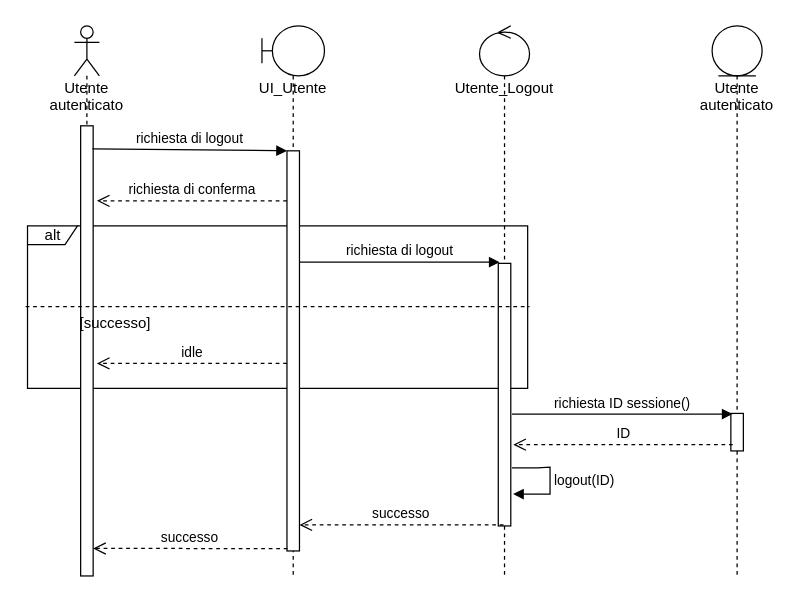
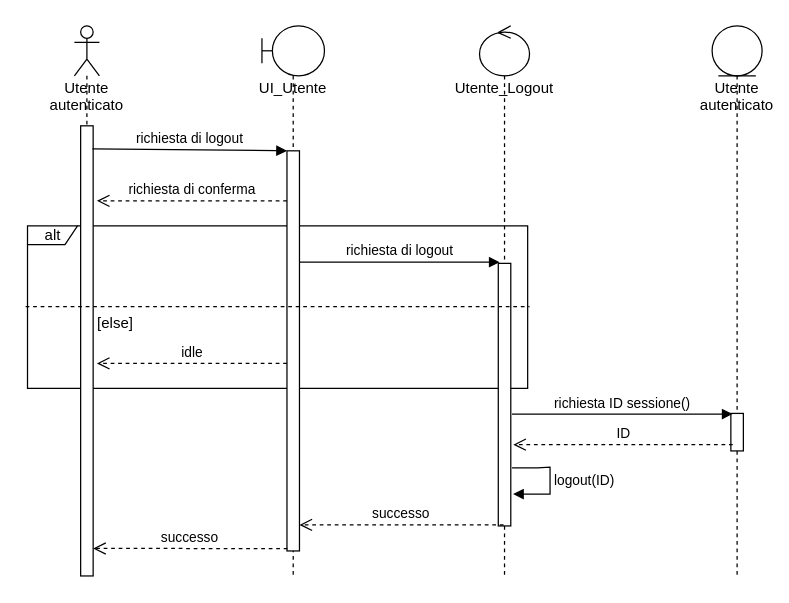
  <mxCell id="0" />
  <mxCell id="1" parent="0" />
  <mxCell id="2" value="alt" style="shape=umlFrame;whiteSpace=wrap;html=1;width=40;height=15;fillColor=none;" vertex="1" parent="1"><mxGeometry x="21.5" y="180" width="400" height="130" as="geometry" /></mxCell>
  <mxCell id="3" value="UI_Utente" style="shape=umlLifeline;participant=umlBoundary;perimeter=lifelinePerimeter;whiteSpace=wrap;html=1;container=1;collapsible=0;recursiveResize=0;verticalAlign=top;spacingTop=36;outlineConnect=0;" vertex="1" parent="1"><mxGeometry x="209" y="20" width="50" height="440" as="geometry" /></mxCell>
  <mxCell id="4" value="" style="html=1;points=[];perimeter=orthogonalPerimeter;" vertex="1" parent="3"><mxGeometry x="20" y="100" width="10" height="320" as="geometry" /></mxCell>
  <mxCell id="5" value="Utente_Logout&lt;br&gt;" style="shape=umlLifeline;participant=umlControl;perimeter=lifelinePerimeter;whiteSpace=wrap;html=1;container=1;collapsible=0;recursiveResize=0;verticalAlign=top;spacingTop=36;outlineConnect=0;" vertex="1" parent="1"><mxGeometry x="383" y="20" width="40" height="440" as="geometry" /></mxCell>
  <mxCell id="6" value="" style="html=1;points=[];perimeter=orthogonalPerimeter;" vertex="1" parent="5"><mxGeometry x="15" y="190" width="10" height="210" as="geometry" /></mxCell>
  <mxCell id="7" value="Utente autenticato" style="shape=umlLifeline;participant=umlActor;perimeter=lifelinePerimeter;whiteSpace=wrap;html=1;container=1;collapsible=0;recursiveResize=0;verticalAlign=top;spacingTop=36;outlineConnect=0;" vertex="1" parent="1"><mxGeometry x="59" y="20" width="20" height="440" as="geometry" /></mxCell>
  <mxCell id="8" value="" style="html=1;points=[];perimeter=orthogonalPerimeter;" vertex="1" parent="7"><mxGeometry x="5" y="80" width="10" height="360" as="geometry" /></mxCell>
  <mxCell id="9" value="richiesta di logout" style="html=1;verticalAlign=bottom;endArrow=block;exitX=0.94;exitY=0.051;exitDx=0;exitDy=0;exitPerimeter=0;" edge="1" parent="1" source="8" target="4"><mxGeometry width="80" relative="1" as="geometry"><mxPoint x="89" y="100" as="sourcePoint" /><mxPoint x="209" y="100" as="targetPoint" /></mxGeometry></mxCell>
  <mxCell id="10" value="richiesta di conferma" style="html=1;verticalAlign=bottom;endArrow=open;dashed=1;endSize=8;" edge="1" parent="1"><mxGeometry relative="1" as="geometry"><mxPoint x="229" y="160" as="sourcePoint" /><mxPoint x="77" y="160" as="targetPoint" /></mxGeometry></mxCell>
  <mxCell id="11" value="successo" style="html=1;verticalAlign=bottom;endArrow=open;dashed=1;endSize=8;exitX=0.42;exitY=0.996;exitDx=0;exitDy=0;exitPerimeter=0;" edge="1" parent="1" source="6" target="4"><mxGeometry relative="1" as="geometry"><mxPoint x="399" y="319" as="sourcePoint" /><mxPoint x="279" y="319" as="targetPoint" /></mxGeometry></mxCell>
  <mxCell id="12" value="successo" style="html=1;verticalAlign=bottom;endArrow=open;dashed=1;endSize=8;exitX=0.04;exitY=0.994;exitDx=0;exitDy=0;exitPerimeter=0;" edge="1" parent="1" source="4"><mxGeometry relative="1" as="geometry"><mxPoint x="226.6" y="364.47" as="sourcePoint" /><mxPoint x="74" y="438" as="targetPoint" /></mxGeometry></mxCell>
  <mxCell id="13" value="" style="endArrow=none;dashed=1;endFill=0;endSize=12;html=1;" edge="1" parent="1"><mxGeometry width="160" relative="1" as="geometry"><mxPoint x="20" y="244.499" as="sourcePoint" /><mxPoint x="423" y="244.499" as="targetPoint" /></mxGeometry></mxCell>
- <mxCell id="14" value="[successo]" style="text;align=center;fontStyle=0;verticalAlign=middle;spacingLeft=3;spacingRight=3;strokeColor=none;rotatable=0;points=[[0,0.5],[1,0.5]];portConstraint=eastwest;" vertex="1" parent="1"><mxGeometry x="52" y="244" width="80" height="26" as="geometry" /></mxCell>
+ <mxCell id="14" value="[else]" style="text;align=center;fontStyle=0;verticalAlign=middle;spacingLeft=3;spacingRight=3;strokeColor=none;rotatable=0;points=[[0,0.5],[1,0.5]];portConstraint=eastwest;" vertex="1" parent="1"><mxGeometry x="52" y="244" width="80" height="26" as="geometry" /></mxCell>
  <mxCell id="15" value="idle" style="html=1;verticalAlign=bottom;endArrow=open;dashed=1;endSize=8;" edge="1" parent="1"><mxGeometry relative="1" as="geometry"><mxPoint x="229" y="290" as="sourcePoint" /><mxPoint x="77" y="290" as="targetPoint" /></mxGeometry></mxCell>
  <mxCell id="16" value="richiesta di logout" style="html=1;verticalAlign=bottom;endArrow=block;exitX=0.544;exitY=0.154;exitDx=0;exitDy=0;exitPerimeter=0;entryX=0.944;entryY=0.154;entryDx=0;entryDy=0;entryPerimeter=0;" edge="1" parent="1"><mxGeometry width="80" relative="1" as="geometry"><mxPoint x="239.1" y="209.02" as="sourcePoint" /><mxPoint x="399.1" y="209.02" as="targetPoint" /></mxGeometry></mxCell>
  <mxCell id="17" value="Utente autenticato" style="shape=umlLifeline;participant=umlEntity;perimeter=lifelinePerimeter;whiteSpace=wrap;html=1;container=1;collapsible=0;recursiveResize=0;verticalAlign=top;spacingTop=36;outlineConnect=0;" vertex="1" parent="1"><mxGeometry x="569" y="20" width="40" height="440" as="geometry" /></mxCell>
  <mxCell id="18" value="" style="html=1;points=[];perimeter=orthogonalPerimeter;" vertex="1" parent="17"><mxGeometry x="15" y="310" width="10" height="30" as="geometry" /></mxCell>
  <mxCell id="19" value="richiesta ID sessione()" style="html=1;verticalAlign=bottom;endArrow=block;exitX=1.08;exitY=0.206;exitDx=0;exitDy=0;exitPerimeter=0;entryX=0.14;entryY=0.017;entryDx=0;entryDy=0;entryPerimeter=0;" edge="1" parent="1" target="18"><mxGeometry width="80" relative="1" as="geometry"><mxPoint x="409" y="330.52" as="sourcePoint" /><mxPoint x="579" y="331" as="targetPoint" /></mxGeometry></mxCell>
  <mxCell id="20" value="ID" style="html=1;verticalAlign=bottom;endArrow=open;dashed=1;endSize=8;" edge="1" parent="1"><mxGeometry relative="1" as="geometry"><mxPoint x="585.5" y="355" as="sourcePoint" /><mxPoint x="410" y="355" as="targetPoint" /></mxGeometry></mxCell>
  <mxCell id="21" value="logout(ID)" style="html=1;align=left;spacingLeft=2;endArrow=block;rounded=0;entryX=1.14;entryY=0.244;entryDx=0;entryDy=0;entryPerimeter=0;edgeStyle=orthogonalEdgeStyle;exitX=1.06;exitY=0.121;exitDx=0;exitDy=0;exitPerimeter=0;" edge="1" parent="1"><mxGeometry relative="1" as="geometry"><mxPoint x="409" y="373.57" as="sourcePoint" /><Array as="points"><mxPoint x="429.4" y="374" /><mxPoint x="439.4" y="373" /><mxPoint x="439.4" y="395" /></Array><mxPoint x="409.8" y="394.48" as="targetPoint" /></mxGeometry></mxCell>
